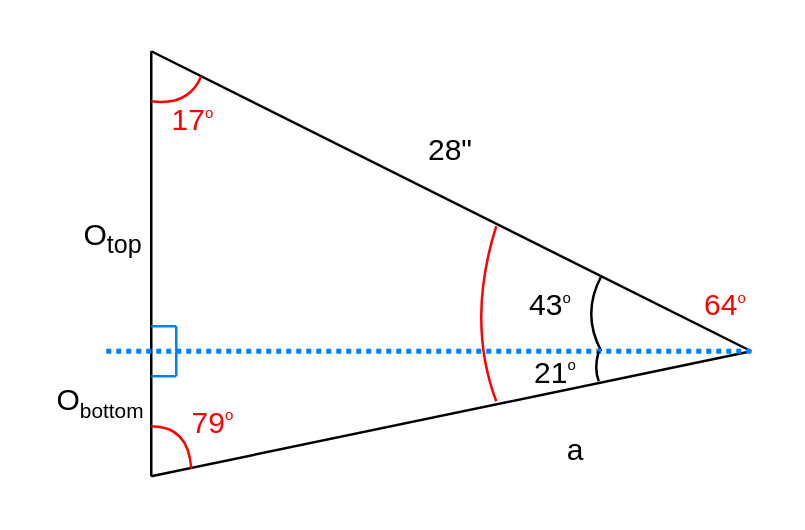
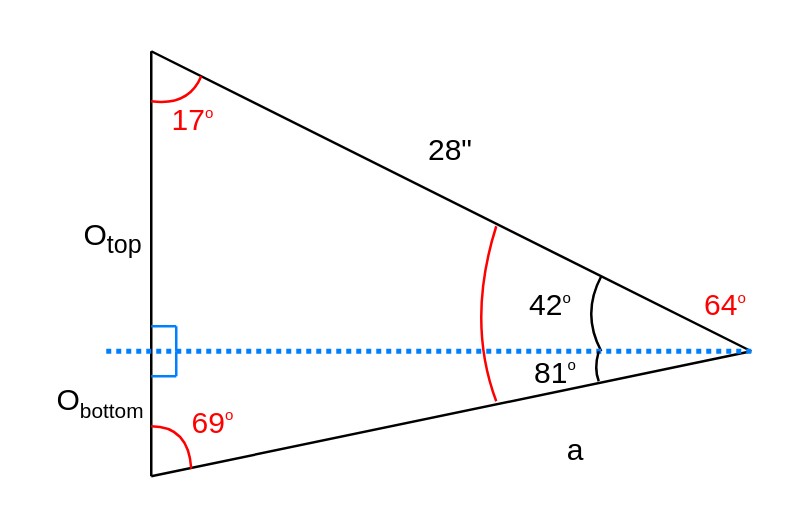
  <mxCell id="0" />
  <mxCell id="1" parent="0" />
  <mxCell id="2" value="" style="endArrow=none;html=1;endFill=0;" edge="1" parent="1"><mxGeometry width="50" height="50" relative="1" as="geometry"><mxPoint x="60" y="20" as="sourcePoint" /><mxPoint x="300" y="140" as="targetPoint" /></mxGeometry></mxCell>
  <mxCell id="3" value="" style="endArrow=none;html=1;endFill=0;" edge="1" parent="1"><mxGeometry width="50" height="50" relative="1" as="geometry"><mxPoint x="60" y="190" as="sourcePoint" /><mxPoint x="60" y="20" as="targetPoint" /></mxGeometry></mxCell>
  <mxCell id="4" value="" style="endArrow=none;html=1;endFill=0;" edge="1" parent="1"><mxGeometry width="50" height="50" relative="1" as="geometry"><mxPoint x="60" y="190" as="sourcePoint" /><mxPoint x="300" y="140" as="targetPoint" /></mxGeometry></mxCell>
  <mxCell id="5" value="" style="curved=1;endArrow=none;html=1;endFill=0;" edge="1" parent="1"><mxGeometry width="50" height="50" relative="1" as="geometry"><mxPoint x="240" y="140" as="sourcePoint" /><mxPoint x="240" y="110" as="targetPoint" /><Array as="points"><mxPoint x="232" y="125" /></Array></mxGeometry></mxCell>
  <mxCell id="6" value="" style="endArrow=none;dashed=1;html=1;dashPattern=1 1;strokeWidth=2;strokeColor=#007FFF;" edge="1" parent="1"><mxGeometry width="50" height="50" relative="1" as="geometry"><mxPoint x="300" y="140" as="sourcePoint" /><mxPoint x="40" y="140" as="targetPoint" /></mxGeometry></mxCell>
- <mxCell id="7" value="43&lt;sup&gt;&lt;font style=&quot;font-size: 6px&quot;&gt;o&lt;/font&gt;&lt;/sup&gt;" style="text;html=1;strokeColor=none;fillColor=none;align=center;verticalAlign=middle;whiteSpace=wrap;rounded=0;" vertex="1" parent="1"><mxGeometry x="210" y="110" width="20" height="20" as="geometry" /></mxCell>
+ <mxCell id="7" value="42&lt;sup&gt;&lt;font style=&quot;font-size: 6px&quot;&gt;o&lt;/font&gt;&lt;/sup&gt;" style="text;html=1;strokeColor=none;fillColor=none;align=center;verticalAlign=middle;whiteSpace=wrap;rounded=0;" vertex="1" parent="1"><mxGeometry x="210" y="110" width="20" height="20" as="geometry" /></mxCell>
  <mxCell id="8" value="" style="curved=1;endArrow=none;html=1;endFill=0;" edge="1" parent="1"><mxGeometry width="50" height="50" relative="1" as="geometry"><mxPoint x="239" y="152" as="sourcePoint" /><mxPoint x="239" y="140" as="targetPoint" /><Array as="points"><mxPoint x="237" y="147" /></Array></mxGeometry></mxCell>
- <mxCell id="9" value="21&lt;sup&gt;&lt;font style=&quot;font-size: 6px&quot;&gt;o&lt;/font&gt;&lt;/sup&gt;" style="text;html=1;strokeColor=none;fillColor=none;align=center;verticalAlign=middle;whiteSpace=wrap;rounded=0;" vertex="1" parent="1"><mxGeometry x="212" y="137" width="20" height="20" as="geometry" /></mxCell>
+ <mxCell id="9" value="81&lt;sup&gt;&lt;font style=&quot;font-size: 6px&quot;&gt;o&lt;/font&gt;&lt;/sup&gt;" style="text;html=1;strokeColor=none;fillColor=none;align=center;verticalAlign=middle;whiteSpace=wrap;rounded=0;" vertex="1" parent="1"><mxGeometry x="212" y="137" width="20" height="20" as="geometry" /></mxCell>
  <mxCell id="10" value="" style="curved=1;endArrow=none;html=1;endFill=0;fillColor=#f8cecc;strokeColor=#FF0000;" edge="1" parent="1"><mxGeometry width="50" height="50" relative="1" as="geometry"><mxPoint x="198" y="160" as="sourcePoint" /><mxPoint x="198" y="90" as="targetPoint" /><Array as="points"><mxPoint x="186" y="128" /></Array></mxGeometry></mxCell>
  <mxCell id="11" value="64&lt;sup&gt;&lt;font style=&quot;font-size: 6px&quot;&gt;o&lt;/font&gt;&lt;/sup&gt;" style="text;html=1;strokeColor=none;align=center;verticalAlign=middle;whiteSpace=wrap;rounded=0;fontColor=#FF0000;" vertex="1" parent="1"><mxGeometry x="280" y="110" width="20" height="20" as="geometry" /></mxCell>
  <mxCell id="12" value="17&lt;sup&gt;&lt;font style=&quot;font-size: 6px&quot;&gt;o&lt;/font&gt;&lt;/sup&gt;" style="text;html=1;strokeColor=none;align=center;verticalAlign=middle;whiteSpace=wrap;rounded=0;fontColor=#FF0000;" vertex="1" parent="1"><mxGeometry x="67" y="36" width="20" height="20" as="geometry" /></mxCell>
- <mxCell id="13" value="79&lt;sup&gt;&lt;font style=&quot;font-size: 6px&quot;&gt;o&lt;/font&gt;&lt;/sup&gt;" style="text;html=1;strokeColor=none;align=center;verticalAlign=middle;whiteSpace=wrap;rounded=0;fontColor=#FF0000;" vertex="1" parent="1"><mxGeometry x="75" y="157" width="20" height="20" as="geometry" /></mxCell>
+ <mxCell id="13" value="69&lt;sup&gt;&lt;font style=&quot;font-size: 6px&quot;&gt;o&lt;/font&gt;&lt;/sup&gt;" style="text;html=1;strokeColor=none;align=center;verticalAlign=middle;whiteSpace=wrap;rounded=0;fontColor=#FF0000;" vertex="1" parent="1"><mxGeometry x="75" y="157" width="20" height="20" as="geometry" /></mxCell>
  <mxCell id="14" value="" style="curved=1;endArrow=none;html=1;endFill=0;fillColor=#f8cecc;strokeColor=#FF0000;" edge="1" parent="1"><mxGeometry width="50" height="50" relative="1" as="geometry"><mxPoint x="80" y="30" as="sourcePoint" /><mxPoint x="60" y="40" as="targetPoint" /><Array as="points"><mxPoint x="75" y="42" /></Array></mxGeometry></mxCell>
  <mxCell id="15" value="" style="curved=1;endArrow=none;html=1;endFill=0;fillColor=#f8cecc;strokeColor=#FF0000;" edge="1" parent="1"><mxGeometry width="50" height="50" relative="1" as="geometry"><mxPoint x="60" y="170" as="sourcePoint" /><mxPoint x="76" y="187" as="targetPoint" /><Array as="points"><mxPoint x="75" y="170" /></Array></mxGeometry></mxCell>
  <mxCell id="16" value="28&lt;span&gt;&quot;&lt;/span&gt;" style="text;html=1;strokeColor=none;fillColor=none;align=center;verticalAlign=middle;whiteSpace=wrap;rounded=0;" vertex="1" parent="1"><mxGeometry x="170" y="50" width="20" height="20" as="geometry" /></mxCell>
  <mxCell id="17" value="" style="endArrow=none;html=1;strokeColor=#007FFF;fontColor=#FF0000;endFill=0;" edge="1" parent="1"><mxGeometry width="50" height="50" relative="1" as="geometry"><mxPoint x="60" y="130" as="sourcePoint" /><mxPoint x="70" y="130" as="targetPoint" /></mxGeometry></mxCell>
  <mxCell id="18" value="" style="endArrow=none;html=1;strokeColor=#007FFF;fontColor=#FF0000;endFill=0;" edge="1" parent="1"><mxGeometry width="50" height="50" relative="1" as="geometry"><mxPoint x="70" y="130" as="sourcePoint" /><mxPoint x="70" y="140" as="targetPoint" /></mxGeometry></mxCell>
  <mxCell id="19" value="" style="endArrow=none;html=1;strokeColor=#007FFF;fontColor=#FF0000;endFill=0;" edge="1" parent="1"><mxGeometry width="50" height="50" relative="1" as="geometry"><mxPoint x="70" y="140" as="sourcePoint" /><mxPoint x="70" y="150" as="targetPoint" /><Array as="points" /></mxGeometry></mxCell>
  <mxCell id="20" value="" style="endArrow=none;html=1;strokeColor=#007FFF;fontColor=#FF0000;endFill=0;" edge="1" parent="1"><mxGeometry width="50" height="50" relative="1" as="geometry"><mxPoint x="70" y="150" as="sourcePoint" /><mxPoint x="60" y="150" as="targetPoint" /><Array as="points" /></mxGeometry></mxCell>
  <mxCell id="21" value="O&lt;sub&gt;top&lt;/sub&gt;" style="text;html=1;strokeColor=none;fillColor=none;align=center;verticalAlign=middle;whiteSpace=wrap;rounded=0;" vertex="1" parent="1"><mxGeometry x="30" y="85" width="30" height="20" as="geometry" /></mxCell>
  <mxCell id="22" value="O&lt;span style=&quot;font-size: 10px&quot;&gt;&lt;sub&gt;bottom&lt;/sub&gt;&lt;/span&gt;" style="text;html=1;strokeColor=none;fillColor=none;align=center;verticalAlign=middle;whiteSpace=wrap;rounded=0;" vertex="1" parent="1"><mxGeometry x="20" y="150" width="40" height="20" as="geometry" /></mxCell>
  <mxCell id="23" value="a" style="text;html=1;strokeColor=none;fillColor=none;align=center;verticalAlign=middle;whiteSpace=wrap;rounded=0;" vertex="1" parent="1"><mxGeometry x="210" y="170" width="40" height="20" as="geometry" /></mxCell>
